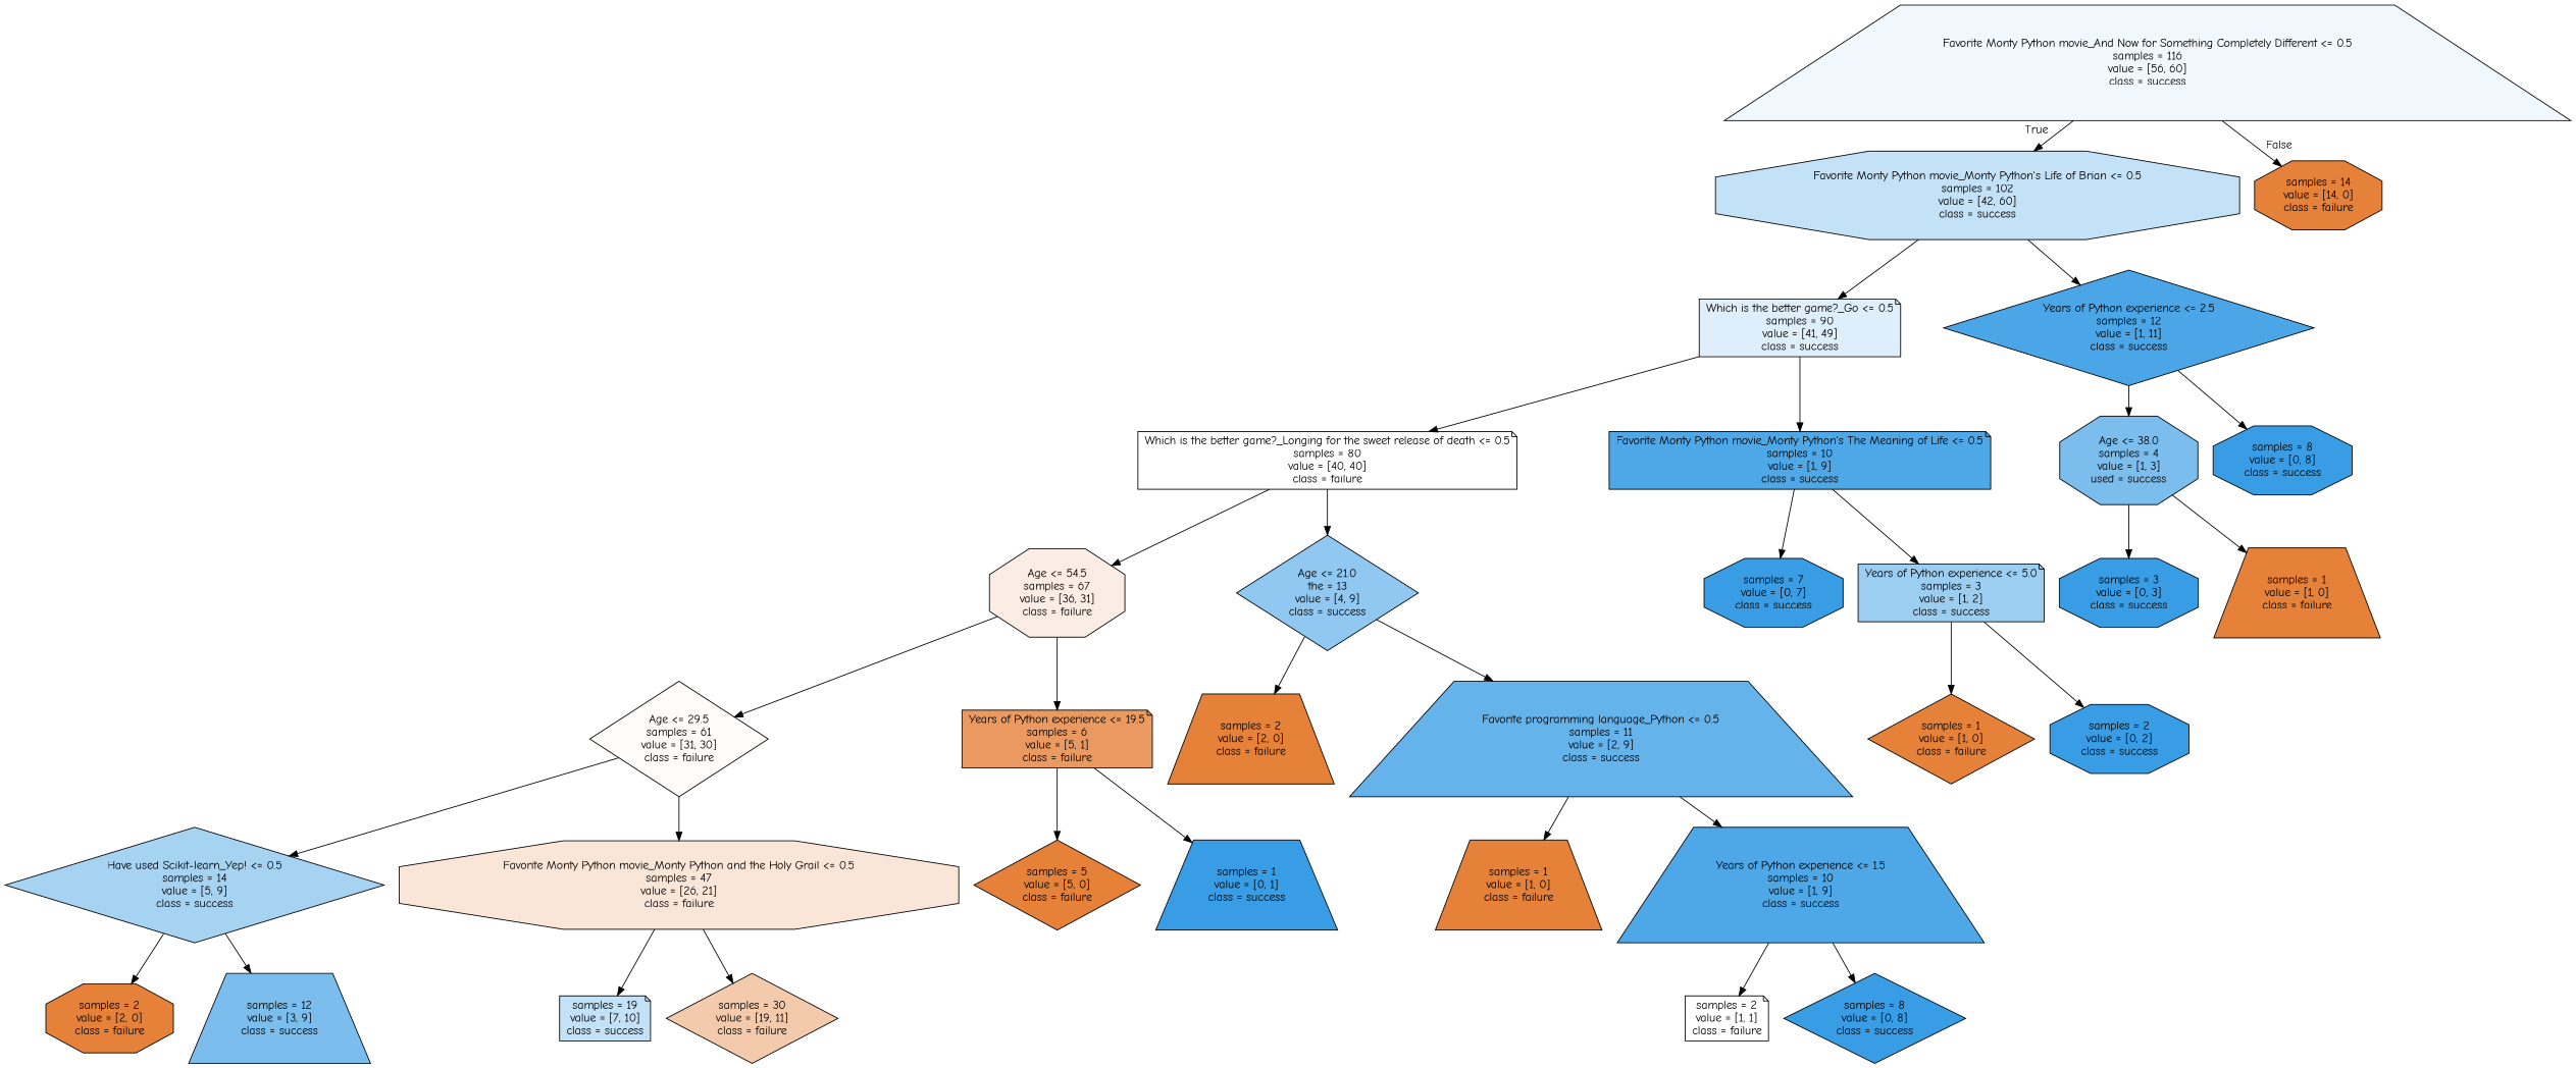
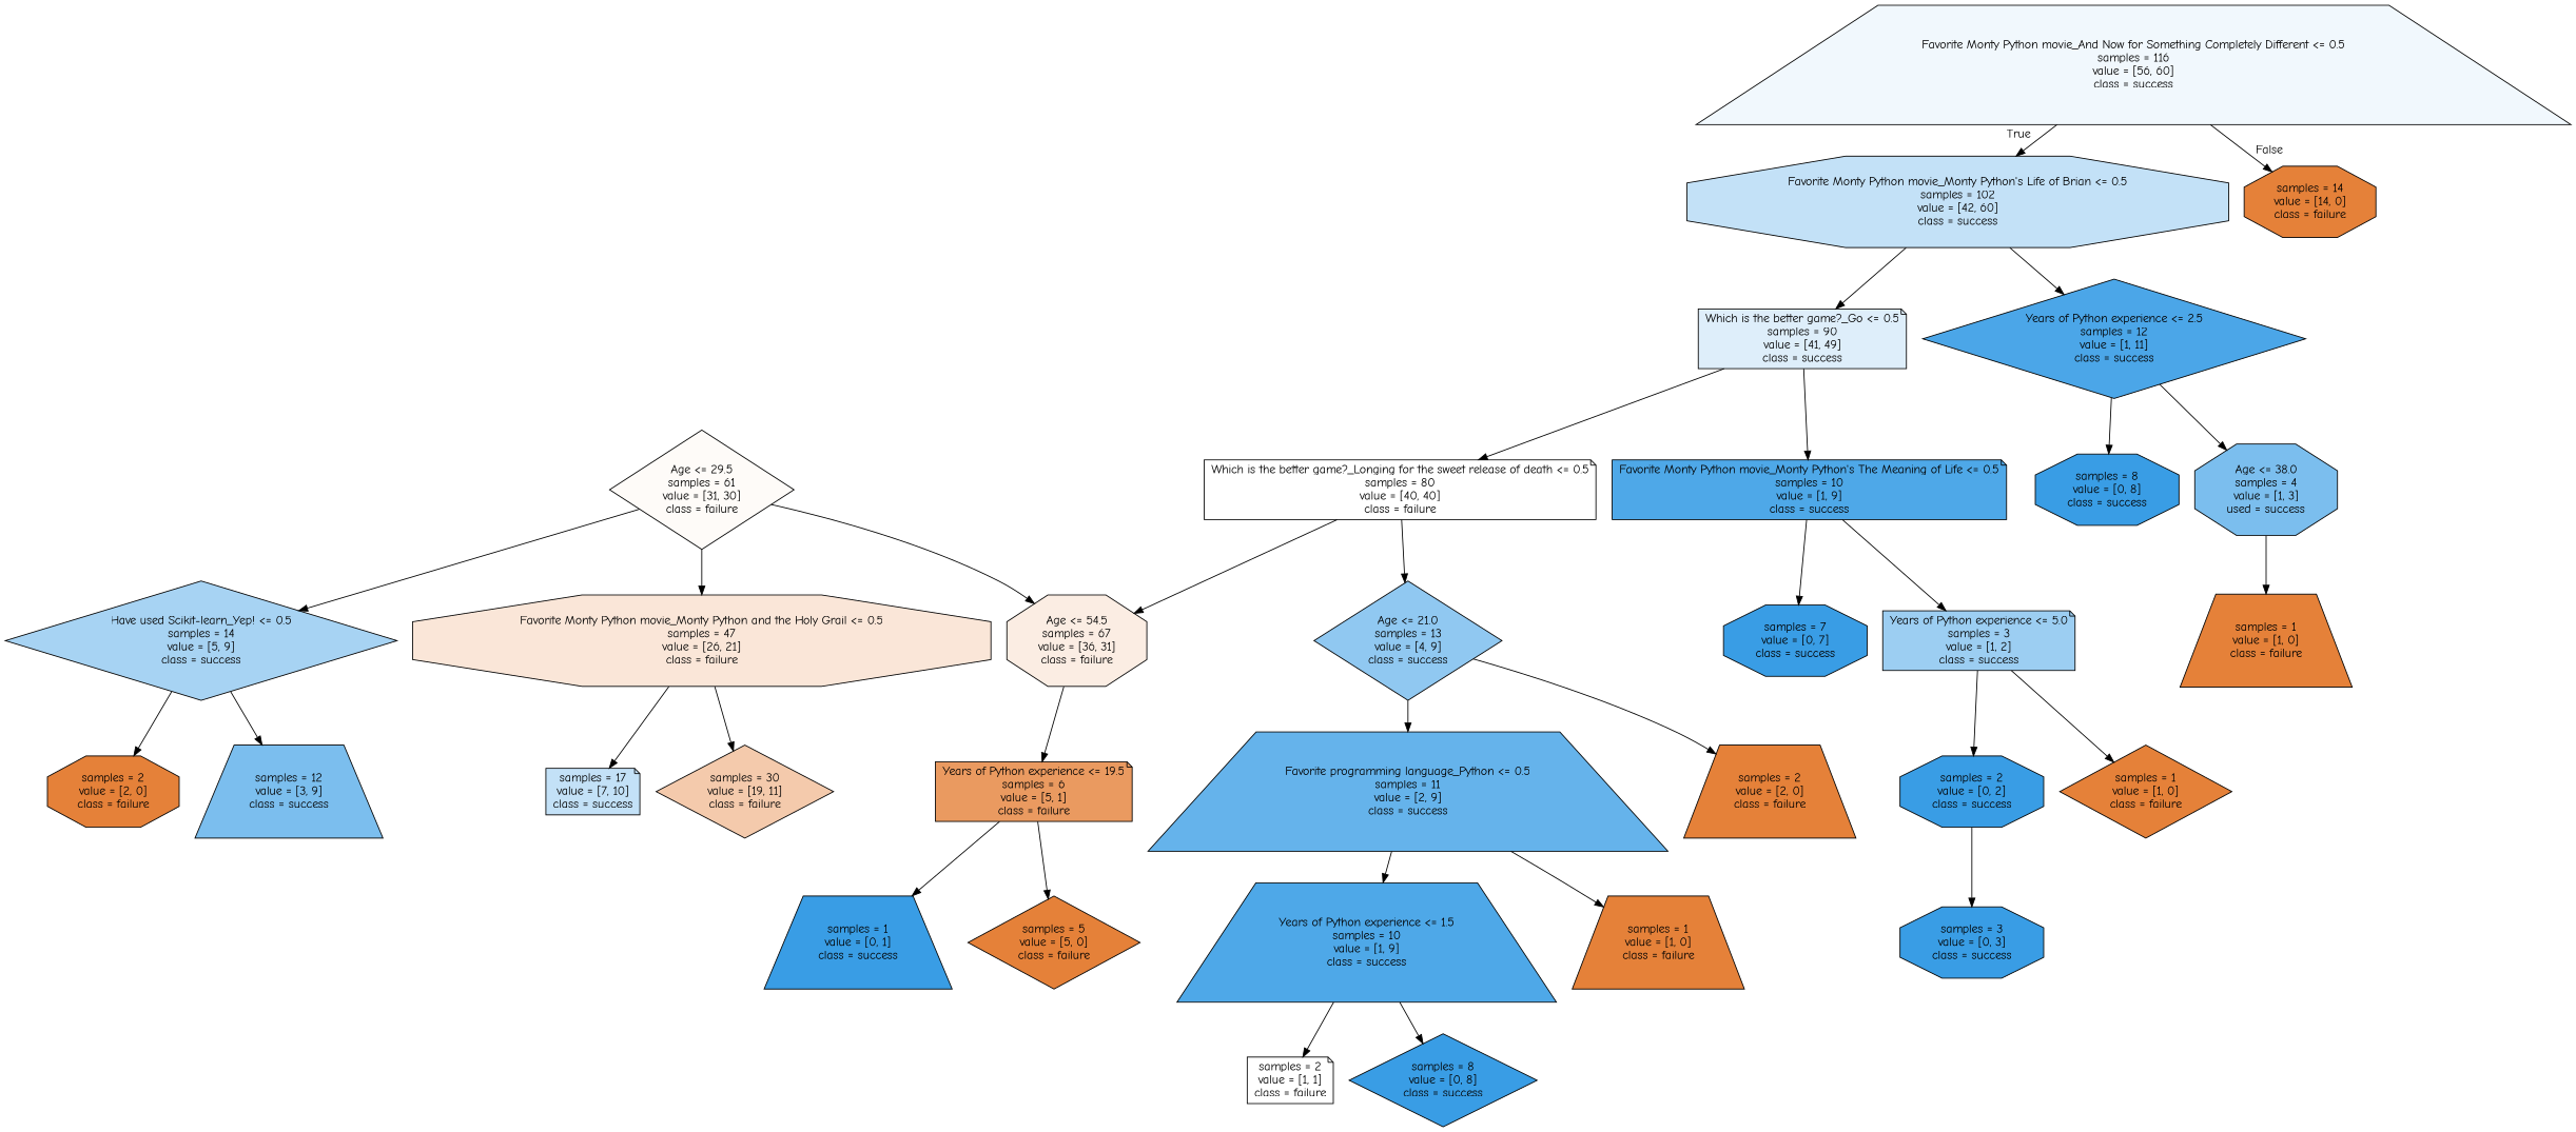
  digraph {
    fontname="Comic Neue"
    node [color=black fillcolor="#e58139ff" fontname="Comic Neue" shape=octagon style=filled]
    edge [fontname="Comic Neue"]
    n1 [fillcolor="#399de511" label="Favorite Monty Python movie_And Now for Something Completely Different <= 0.5\nsamples = 116\nvalue = [56, 60]\nclass = success" shape=trapezium]
    n2 [fillcolor="#399de54d" label="Favorite Monty Python movie_Monty Python's Life of Brian <= 0.5\nsamples = 102\nvalue = [42, 60]\nclass = success"]
    n3 [label="samples = 14\nvalue = [14, 0]\nclass = failure"]
    n4 [fillcolor="#399de52a" label="Which is the better game?_Go <= 0.5\nsamples = 90\nvalue = [41, 49]\nclass = success" shape=note]
    n5 [fillcolor="#399de5e8" label="Years of Python experience <= 2.5\nsamples = 12\nvalue = [1, 11]\nclass = success" shape=diamond]
    n6 [fillcolor="#e5813900" label="Which is the better game?_Longing for the sweet release of death <= 0.5\nsamples = 80\nvalue = [40, 40]\nclass = failure" shape=note]
    n7 [fillcolor="#399de5e3" label="Favorite Monty Python movie_Monty Python's The Meaning of Life <= 0.5\nsamples = 10\nvalue = [1, 9]\nclass = success" shape=note]
    n8 [fillcolor="#399de5aa" label="Age <= 38.0\nsamples = 4\nvalue = [1, 3]\nused = success"]
    n9 [fillcolor="#399de5ff" label="samples = 8\nvalue = [0, 8]\nclass = success"]
    n10 [fillcolor="#e5813923" label="Age <= 54.5\nsamples = 67\nvalue = [36, 31]\nclass = failure"]
-   n11 [fillcolor="#399de58e" label="Age <= 21.0\nthe = 13\nvalue = [4, 9]\nclass = success" shape=diamond]
+   n11 [fillcolor="#399de58e" label="Age <= 21.0\nsamples = 13\nvalue = [4, 9]\nclass = success" shape=diamond]
    n12 [fillcolor="#399de5ff" label="samples = 7\nvalue = [0, 7]\nclass = success"]
    n13 [fillcolor="#399de57f" label="Years of Python experience <= 5.0\nsamples = 3\nvalue = [1, 2]\nclass = success" shape=note]
    n14 [fillcolor="#e5813908" label="Age <= 29.5\nsamples = 61\nvalue = [31, 30]\nclass = failure" shape=diamond]
    n15 [fillcolor="#e58139cc" label="Years of Python experience <= 19.5\nsamples = 6\nvalue = [5, 1]\nclass = failure" shape=note]
    n16 [label="samples = 2\nvalue = [2, 0]\nclass = failure" shape=trapezium]
    n17 [fillcolor="#399de5c6" label="Favorite programming language_Python <= 0.5\nsamples = 11\nvalue = [2, 9]\nclass = success" shape=trapezium]
    n18 [fillcolor="#399de571" label="Have used Scikit-learn_Yep! <= 0.5\nsamples = 14\nvalue = [5, 9]\nclass = success" shape=diamond]
    n19 [fillcolor="#e5813931" label="Favorite Monty Python movie_Monty Python and the Holy Grail <= 0.5\nsamples = 47\nvalue = [26, 21]\nclass = failure"]
    n20 [label="samples = 5\nvalue = [5, 0]\nclass = failure" shape=diamond]
    n21 [fillcolor="#399de5ff" label="samples = 1\nvalue = [0, 1]\nclass = success" shape=trapezium]
    n22 [label="samples = 2\nvalue = [2, 0]\nclass = failure"]
    n23 [fillcolor="#399de5aa" label="samples = 12\nvalue = [3, 9]\nclass = success" shape=trapezium]
-   n24 [fillcolor="#399de54d" label="samples = 19\nvalue = [7, 10]\nclass = success" shape=note]
+   n24 [fillcolor="#399de54d" label="samples = 17\nvalue = [7, 10]\nclass = success" shape=note]
    n25 [fillcolor="#e581396b" label="samples = 30\nvalue = [19, 11]\nclass = failure" shape=diamond]
    n26 [label="samples = 1\nvalue = [1, 0]\nclass = failure" shape=trapezium]
    n27 [fillcolor="#399de5e3" label="Years of Python experience <= 1.5\nsamples = 10\nvalue = [1, 9]\nclass = success" shape=trapezium]
    n28 [fillcolor="#e5813900" label="samples = 2\nvalue = [1, 1]\nclass = failure" shape=note]
    n29 [fillcolor="#399de5ff" label="samples = 8\nvalue = [0, 8]\nclass = success" shape=diamond]
    n30 [label="samples = 1\nvalue = [1, 0]\nclass = failure" shape=diamond]
    n31 [fillcolor="#399de5ff" label="samples = 2\nvalue = [0, 2]\nclass = success"]
    n32 [fillcolor="#399de5ff" label="samples = 3\nvalue = [0, 3]\nclass = success"]
    n33 [label="samples = 1\nvalue = [1, 0]\nclass = failure" shape=trapezium]
    n1 -> n2 [headlabel=True labelangle=45 labeldistance=2.5]
    n1 -> n3 [headlabel=False labelangle=-45 labeldistance=2.5]
    n2 -> n4
    n2 -> n5
    n4 -> n6
    n4 -> n7
    n5 -> n8
    n5 -> n9
    n6 -> n10
    n6 -> n11
    n7 -> n12
    n7 -> n13
-   n8 -> n32
+   n31 -> n32
    n8 -> n33
-   n10 -> n14
+   n14 -> n10
    n10 -> n15
    n11 -> n16
    n11 -> n17
    n13 -> n30
    n13 -> n31
    n14 -> n18
    n14 -> n19
    n15 -> n20
    n15 -> n21
    n17 -> n26
    n17 -> n27
    n18 -> n22
    n18 -> n23
    n19 -> n24
    n19 -> n25
    n27 -> n28
    n27 -> n29
  }
